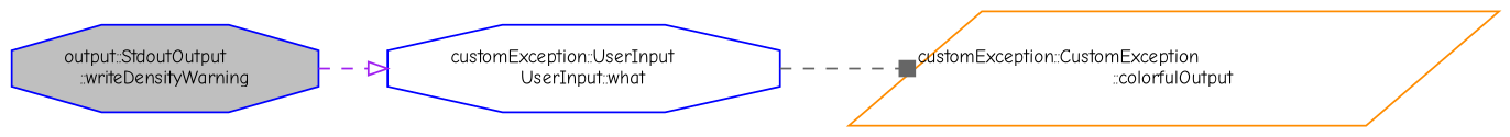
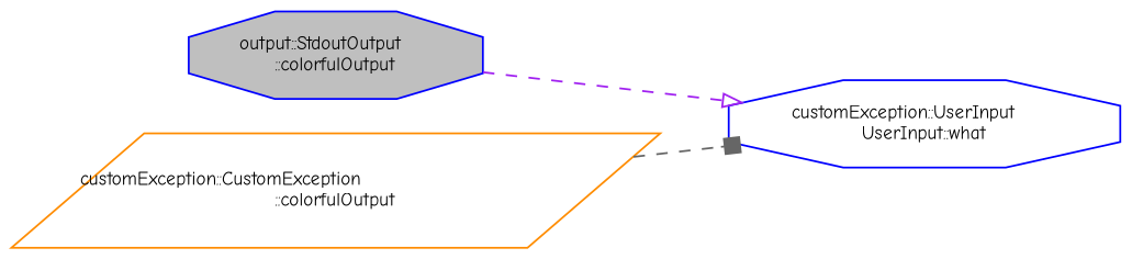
  digraph {
    fontname="Comic Neue"
    rankdir=LR
    node [color=blue fillcolor=white fontname="Comic Neue" fontsize=10 shape=octagon style=filled]
    edge [fontname="Comic Neue" fontsize=10 labelfontname=Helvetica labelfontsize=10 style=dashed]
-   n1 [fillcolor=grey75 fontcolor=black height=0.2 label="output::StdoutOutput\l::writeDensityWarning" width=0.4]
+   n1 [fillcolor=grey75 fontcolor=black height=0.2 label="output::StdoutOutput\l::colorfulOutput" width=0.4]
    n2 [height=0.2 label="customException::UserInput\lUserInput::what" width=0.4]
    n3 [color=darkorange height=0.2 label="customException::CustomException\l::colorfulOutput" shape=parallelogram width=0.4]
    n1 -> n2 [arrowhead=onormal color=purple]
-   n2 -> n3 [arrowhead=box color=gray40]
+   n3 -> n2 [arrowhead=box color=gray40]
  }
